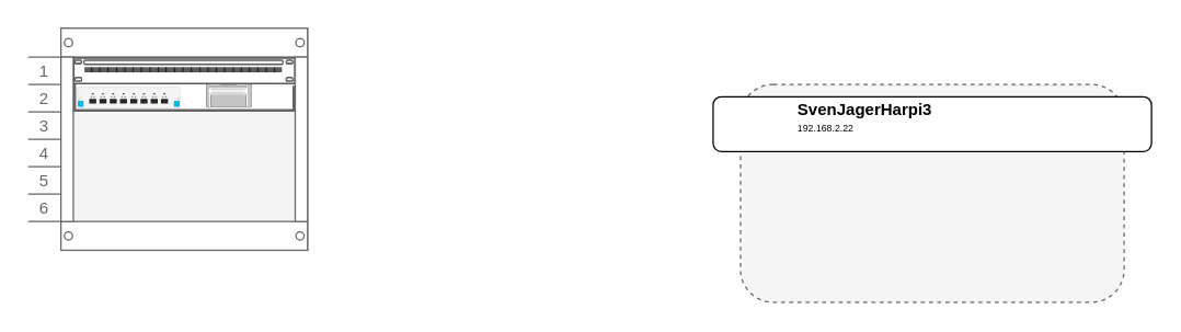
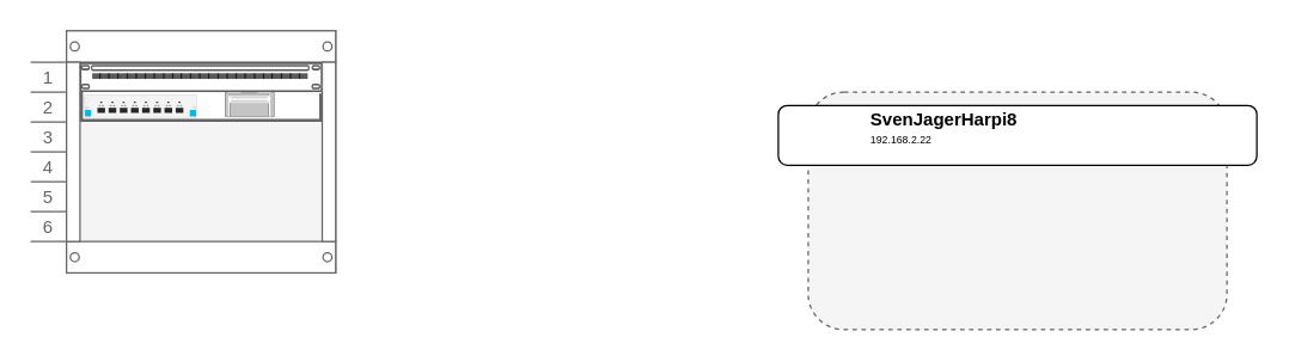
  <mxCell id="0" />
  <mxCell id="1" parent="0" />
  <mxCell id="2" value="" style="strokeColor=#666666;html=1;verticalLabelPosition=bottom;labelBackgroundColor=#ffffff;verticalAlign=top;outlineConnect=0;shadow=0;dashed=0;shape=mxgraph.rackGeneral.rackCabinet3;fillColor2=#f4f4f4;container=1;collapsible=0;childLayout=rack;allowGaps=1;marginLeft=33;marginRight=9;marginTop=21;marginBottom=22;textColor=#666666;numDisp=ascend;rackUnitSize=20;" vertex="1" parent="1"><mxGeometry x="20" y="20" width="204" height="170" as="geometry" /></mxCell>
  <mxCell id="3" value="" style="strokeColor=#666666;html=1;labelPosition=right;align=left;spacingLeft=15;shadow=0;dashed=0;outlineConnect=0;shape=mxgraph.rack.general.cat5e_rack_mount_patch_panel_24_ports;" vertex="1" parent="2"><mxGeometry x="33" y="21" width="162" height="20" as="geometry" /></mxCell>
  <mxCell id="4" value="" style="strokeColor=#666666;html=1;labelPosition=right;align=left;spacingLeft=15;shadow=0;dashed=0;outlineConnect=0;shape=mxgraph.rackGeneral.shelf;container=1;collapsible=0" vertex="1" parent="2"><mxGeometry x="33" y="41" width="162" height="20" as="geometry" /></mxCell>
  <mxCell id="5" value="" style="html=1;verticalLabelPosition=bottom;verticalAlign=top;outlineConnect=0;shadow=0;dashed=0;shape=mxgraph.rack.hpe_aruba.switches.j993a_8_port_1g_10gbe_sfpplus_with_macsec_v3_zl2_module;" vertex="1" parent="4"><mxGeometry x="3" y="2" width="75" height="15" as="geometry" /></mxCell>
  <mxCell id="6" value="" style="strokeColor=#666666;html=1;verticalLabelPosition=bottom;labelBackgroundColor=#ffffff;verticalAlign=top;outlineConnect=0;shadow=0;dashed=0;shape=mxgraph.rack.general.server_1;" vertex="1" parent="4"><mxGeometry x="97" width="33" height="17" as="geometry" /></mxCell>
  <mxCell id="7" value="" style="rounded=1;whiteSpace=wrap;html=1;fillColor=#f5f5f5;fontColor=#333333;strokeColor=#666666;dashed=1;" vertex="1" parent="1"><mxGeometry x="540" y="61" width="280" height="159" as="geometry" /></mxCell>
  <mxCell id="8" value="" style="rounded=1;whiteSpace=wrap;html=1;" vertex="1" parent="1"><mxGeometry x="520" y="70" width="320" height="40" as="geometry" /></mxCell>
- <mxCell id="9" value="SvenJagerHarpi3" style="text;html=1;align=left;verticalAlign=middle;whiteSpace=wrap;rounded=0;fontFamily=Helvetica;fontStyle=1" vertex="1" parent="1"><mxGeometry x="580" y="70" width="110" height="20" as="geometry" /></mxCell>
+ <mxCell id="9" value="SvenJagerHarpi8" style="text;html=1;align=left;verticalAlign=middle;whiteSpace=wrap;rounded=0;fontFamily=Helvetica;fontStyle=1" vertex="1" parent="1"><mxGeometry x="580" y="70" width="110" height="20" as="geometry" /></mxCell>
  <mxCell id="10" value="192.168.2.22" style="text;html=1;align=left;verticalAlign=middle;whiteSpace=wrap;rounded=0;fontSize=7;fontFamily=Helvetica;" vertex="1" parent="1"><mxGeometry x="580" y="89" width="60" height="10" as="geometry" /></mxCell>
